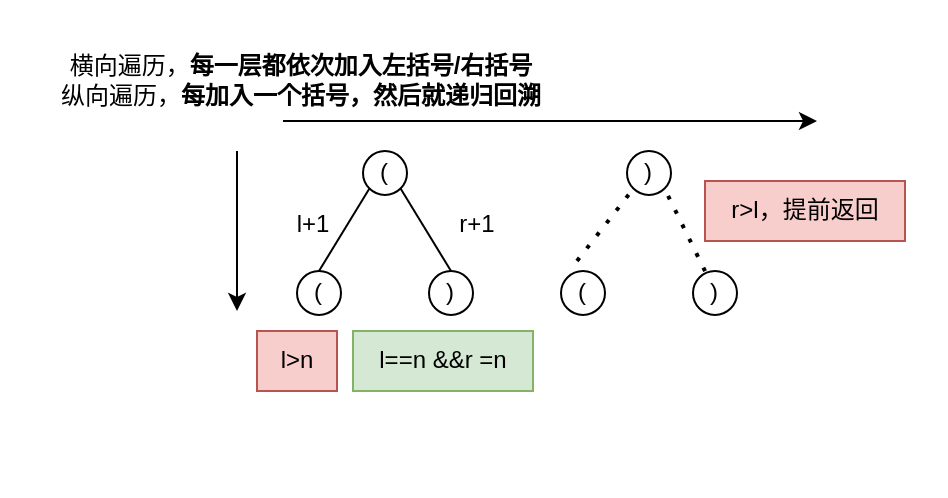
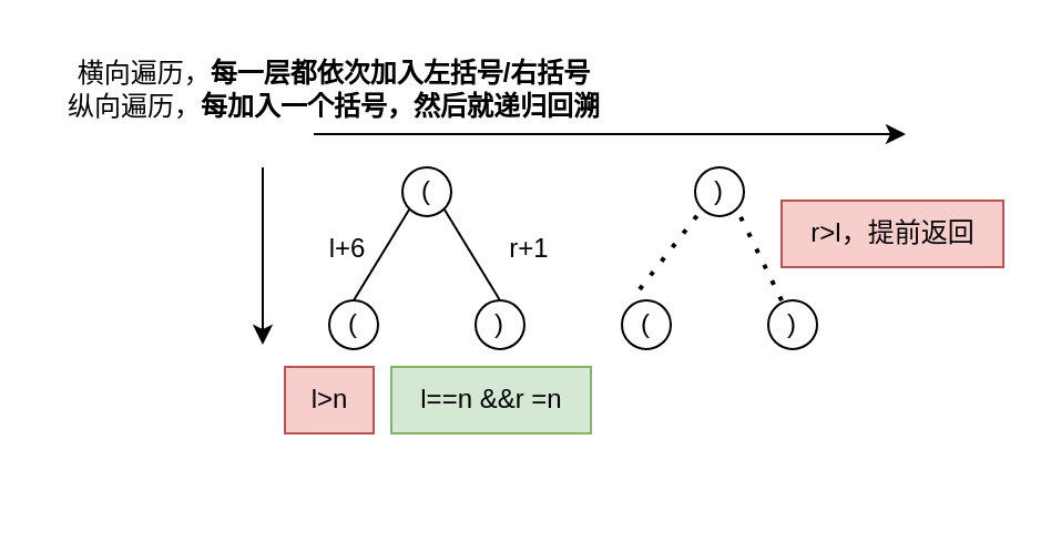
  <mxCell id="0" />
  <mxCell id="1" parent="0" />
  <mxCell id="2" value="l&amp;gt;n" style="text;html=1;resizable=0;autosize=1;align=center;verticalAlign=middle;points=[];fillColor=#f8cecc;strokeColor=#b85450;rounded=0;" vertex="1" parent="1"><mxGeometry x="128" y="165" width="40" height="30" as="geometry" /></mxCell>
  <mxCell id="3" value="r&amp;gt;l，提前返回" style="text;html=1;resizable=0;autosize=1;align=center;verticalAlign=middle;points=[];fillColor=#f8cecc;strokeColor=#b85450;rounded=0;" vertex="1" parent="1"><mxGeometry x="352" y="90" width="100" height="30" as="geometry" /></mxCell>
  <mxCell id="4" value="" style="group;rotation=90;" vertex="1" connectable="0" parent="1"><mxGeometry x="148" y="75" width="220" height="125" as="geometry" /></mxCell>
  <mxCell id="5" value="(" style="ellipse;whiteSpace=wrap;html=1;aspect=fixed;" vertex="1" parent="4"><mxGeometry x="33" width="22" height="22" as="geometry" /></mxCell>
  <mxCell id="6" value="(" style="ellipse;whiteSpace=wrap;html=1;aspect=fixed;" vertex="1" parent="4"><mxGeometry y="60" width="22" height="22" as="geometry" /></mxCell>
  <mxCell id="7" value=")" style="ellipse;whiteSpace=wrap;html=1;aspect=fixed;" vertex="1" parent="4"><mxGeometry x="66" y="60" width="22" height="22" as="geometry" /></mxCell>
  <mxCell id="8" value=")" style="ellipse;whiteSpace=wrap;html=1;aspect=fixed;" vertex="1" parent="4"><mxGeometry x="165" width="22" height="22" as="geometry" /></mxCell>
  <mxCell id="9" value="(" style="ellipse;whiteSpace=wrap;html=1;aspect=fixed;" vertex="1" parent="4"><mxGeometry x="132" y="60" width="22" height="22" as="geometry" /></mxCell>
  <mxCell id="10" value=")" style="ellipse;whiteSpace=wrap;html=1;aspect=fixed;" vertex="1" parent="4"><mxGeometry x="198.0" y="60" width="22" height="22" as="geometry" /></mxCell>
  <mxCell id="11" value="" style="endArrow=none;html=1;rounded=0;entryX=0;entryY=1;entryDx=0;entryDy=0;" edge="1" parent="4" target="5"><mxGeometry width="50" height="50" relative="1" as="geometry"><mxPoint x="11" y="60" as="sourcePoint" /><mxPoint x="33" y="15" as="targetPoint" /></mxGeometry></mxCell>
  <mxCell id="12" value="" style="endArrow=none;html=1;rounded=0;entryX=1;entryY=1;entryDx=0;entryDy=0;exitX=0.5;exitY=0;exitDx=0;exitDy=0;" edge="1" parent="4" source="7" target="5"><mxGeometry width="50" height="50" relative="1" as="geometry"><mxPoint x="132" y="75" as="sourcePoint" /><mxPoint x="187.0" as="targetPoint" /></mxGeometry></mxCell>
  <mxCell id="13" value="l==n &amp;amp;&amp;amp;r =n" style="text;html=1;resizable=0;autosize=1;align=center;verticalAlign=middle;points=[];fillColor=#d5e8d4;strokeColor=#82b366;rounded=0;" vertex="1" parent="4"><mxGeometry x="28" y="90" width="90" height="30" as="geometry" /></mxCell>
  <mxCell id="14" value="" style="endArrow=none;dashed=1;html=1;dashPattern=1 3;strokeWidth=2;rounded=0;exitX=0.275;exitY=0.004;exitDx=0;exitDy=0;exitPerimeter=0;entryX=1;entryY=1;entryDx=0;entryDy=0;" edge="1" parent="4" source="10" target="8"><mxGeometry width="50" height="50" relative="1" as="geometry"><mxPoint x="90" y="55" as="sourcePoint" /><mxPoint x="180" y="25" as="targetPoint" /></mxGeometry></mxCell>
  <mxCell id="15" value="横向遍历，&lt;b&gt;每一层都依次加入左括号/右括号&lt;/b&gt;&lt;br&gt;纵向遍历，&lt;b&gt;每加入一个括号，然后就递归回溯&lt;/b&gt;" style="text;html=1;resizable=0;autosize=1;align=center;verticalAlign=middle;points=[];fillColor=none;strokeColor=none;rounded=0;" vertex="1" parent="4"><mxGeometry x="-128" y="-55" width="260" height="40" as="geometry" /></mxCell>
  <mxCell id="16" value="" style="endArrow=classic;html=1;rounded=0;" edge="1" parent="4"><mxGeometry width="50" height="50" relative="1" as="geometry"><mxPoint x="-7" y="-15" as="sourcePoint" /><mxPoint x="260" y="-15" as="targetPoint" /></mxGeometry></mxCell>
  <mxCell id="17" value="r+1" style="text;html=1;resizable=0;autosize=1;align=center;verticalAlign=middle;points=[];fillColor=none;strokeColor=none;rounded=0;" vertex="1" parent="4"><mxGeometry x="70" y="22" width="40" height="30" as="geometry" /></mxCell>
  <mxCell id="18" value="" style="endArrow=none;dashed=1;html=1;dashPattern=1 3;strokeWidth=2;rounded=0;entryX=0;entryY=1;entryDx=0;entryDy=0;" edge="1" parent="1" target="8"><mxGeometry width="50" height="50" relative="1" as="geometry"><mxPoint x="288" y="130" as="sourcePoint" /><mxPoint x="318" y="100" as="targetPoint" /></mxGeometry></mxCell>
  <mxCell id="19" value="" style="endArrow=classic;html=1;rounded=0;" edge="1" parent="1"><mxGeometry width="50" height="50" relative="1" as="geometry"><mxPoint x="118" y="75" as="sourcePoint" /><mxPoint x="118" y="155" as="targetPoint" /></mxGeometry></mxCell>
- <mxCell id="20" value="l+1" style="text;html=1;resizable=0;autosize=1;align=center;verticalAlign=middle;points=[];fillColor=none;strokeColor=none;rounded=0;" vertex="1" parent="1"><mxGeometry x="136" y="97" width="40" height="30" as="geometry" /></mxCell>
+ <mxCell id="20" value="l+6" style="text;html=1;resizable=0;autosize=1;align=center;verticalAlign=middle;points=[];fillColor=none;strokeColor=none;rounded=0;" vertex="1" parent="1"><mxGeometry x="136" y="97" width="40" height="30" as="geometry" /></mxCell>
